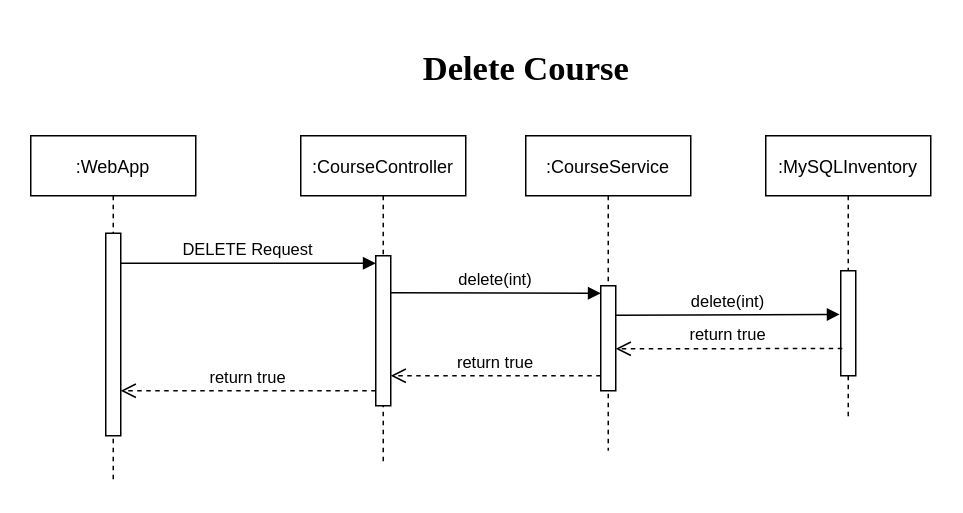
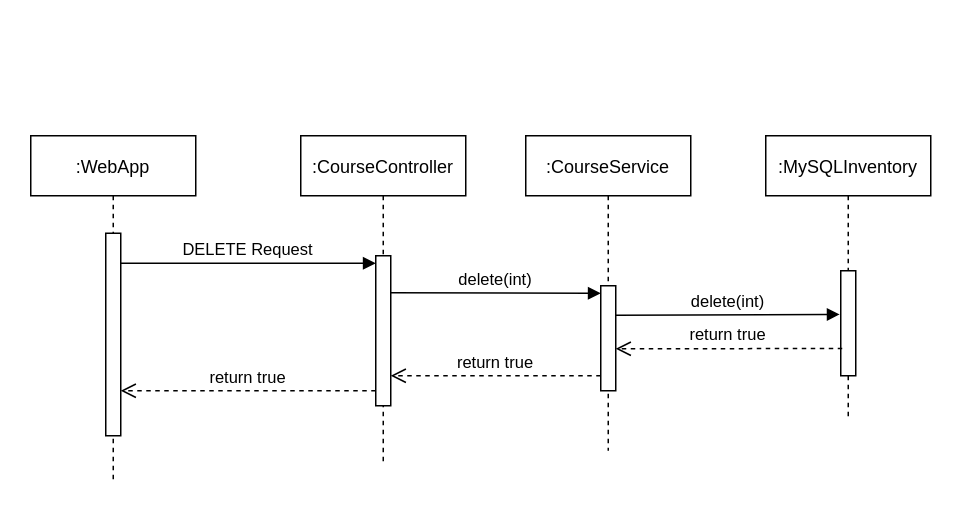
  <mxCell id="0" />
  <mxCell id="1" parent="0" />
  <mxCell id="2" value=":WebApp" style="shape=umlLifeline;perimeter=lifelinePerimeter;container=1;collapsible=0;recursiveResize=0;rounded=0;shadow=0;strokeWidth=1;" parent="1" vertex="1"><mxGeometry x="20" y="90" width="110" height="230" as="geometry" /></mxCell>
  <mxCell id="3" value="" style="points=[];perimeter=orthogonalPerimeter;rounded=0;shadow=0;strokeWidth=1;" parent="2" vertex="1"><mxGeometry x="50" y="65" width="10" height="135" as="geometry" /></mxCell>
  <mxCell id="4" value=":CourseController" style="shape=umlLifeline;perimeter=lifelinePerimeter;container=1;collapsible=0;recursiveResize=0;rounded=0;shadow=0;strokeWidth=1;" parent="1" vertex="1"><mxGeometry x="200" y="90" width="110" height="220" as="geometry" /></mxCell>
  <mxCell id="5" value="" style="points=[];perimeter=orthogonalPerimeter;rounded=0;shadow=0;strokeWidth=1;" parent="4" vertex="1"><mxGeometry x="50" y="80" width="10" height="100" as="geometry" /></mxCell>
  <mxCell id="6" value="return true" style="verticalAlign=bottom;endArrow=open;dashed=1;endSize=8;shadow=0;strokeWidth=1;exitX=0.1;exitY=0.654;exitDx=0;exitDy=0;exitPerimeter=0;" parent="4" edge="1"><mxGeometry relative="1" as="geometry"><mxPoint x="-120" y="170" as="targetPoint" /><mxPoint x="50" y="170" as="sourcePoint" /></mxGeometry></mxCell>
  <mxCell id="7" value="DELETE Request" style="verticalAlign=bottom;endArrow=block;entryX=0;entryY=0;shadow=0;strokeWidth=1;" parent="1" edge="1"><mxGeometry relative="1" as="geometry"><mxPoint x="80" y="175" as="sourcePoint" /><mxPoint x="250" y="175" as="targetPoint" /></mxGeometry></mxCell>
- <mxCell id="8" value="&lt;h1&gt;&lt;font style=&quot;font-size: 23px&quot; face=&quot;Tahoma&quot;&gt;&lt;b&gt;Delete Course&lt;/b&gt;&lt;/font&gt;&lt;/h1&gt;" style="text;html=1;align=center;verticalAlign=middle;resizable=0;points=[];autosize=1;" parent="1" vertex="1"><mxGeometry x="260" y="20" width="180" height="50" as="geometry" /></mxCell>
  <mxCell id="9" value=":MySQLInventory" style="shape=umlLifeline;perimeter=lifelinePerimeter;container=1;collapsible=0;recursiveResize=0;rounded=0;shadow=0;strokeWidth=1;" parent="1" vertex="1"><mxGeometry x="510" y="90" width="110" height="190" as="geometry" /></mxCell>
  <mxCell id="10" value="" style="points=[];perimeter=orthogonalPerimeter;rounded=0;shadow=0;strokeWidth=1;" parent="9" vertex="1"><mxGeometry x="50" y="90" width="10" height="70" as="geometry" /></mxCell>
  <mxCell id="11" value="delete(int)" style="verticalAlign=bottom;endArrow=block;shadow=0;strokeWidth=1;entryX=-0.071;entryY=0.416;entryDx=0;entryDy=0;entryPerimeter=0;" parent="9" target="10" edge="1"><mxGeometry relative="1" as="geometry"><mxPoint x="-100" y="119.71" as="sourcePoint" /><mxPoint x="55" y="120" as="targetPoint" /></mxGeometry></mxCell>
  <mxCell id="12" value=":CourseService" style="shape=umlLifeline;perimeter=lifelinePerimeter;container=1;collapsible=0;recursiveResize=0;rounded=0;shadow=0;strokeWidth=1;" parent="1" vertex="1"><mxGeometry x="350" y="90" width="110" height="210" as="geometry" /></mxCell>
  <mxCell id="13" value="" style="points=[];perimeter=orthogonalPerimeter;rounded=0;shadow=0;strokeWidth=1;" parent="12" vertex="1"><mxGeometry x="50" y="100" width="10" height="70" as="geometry" /></mxCell>
  <mxCell id="14" value="delete(int)" style="verticalAlign=bottom;endArrow=block;shadow=0;strokeWidth=1;" parent="12" edge="1"><mxGeometry relative="1" as="geometry"><mxPoint x="-90" y="104.71" as="sourcePoint" /><mxPoint x="50" y="105" as="targetPoint" /></mxGeometry></mxCell>
  <mxCell id="15" value="return true" style="verticalAlign=bottom;endArrow=open;dashed=1;endSize=8;shadow=0;strokeWidth=1;exitX=0.1;exitY=0.654;exitDx=0;exitDy=0;exitPerimeter=0;" parent="12" edge="1"><mxGeometry relative="1" as="geometry"><mxPoint x="-90" y="160" as="targetPoint" /><mxPoint x="50" y="160" as="sourcePoint" /></mxGeometry></mxCell>
  <mxCell id="16" value="return true" style="verticalAlign=bottom;endArrow=open;dashed=1;endSize=8;shadow=0;strokeWidth=1;exitX=0.1;exitY=0.654;exitDx=0;exitDy=0;exitPerimeter=0;" parent="1" edge="1"><mxGeometry relative="1" as="geometry"><mxPoint x="410" y="232" as="targetPoint" /><mxPoint x="561" y="231.86" as="sourcePoint" /></mxGeometry></mxCell>
